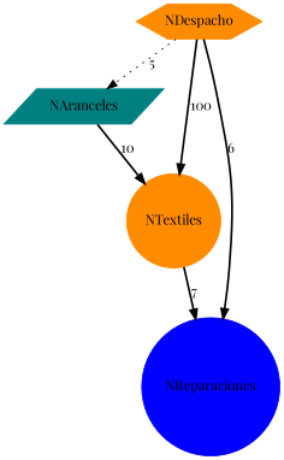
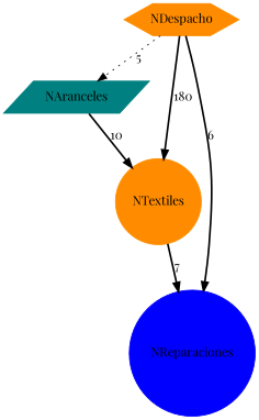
  digraph {
    fontname="Playfair Display"
    node [fillcollor="#58D27A" shape=circle style=filled color=darkorange fontname="Playfair Display"]
    edge [style=bold fontname="Playfair Display"]
    NDespacho [shape=hexagon]
    NAranceles [shape=parallelogram color=teal]
    NTextiles
    NReparaciones [color=blue]
    NDespacho -> NAranceles [label=5 style=dotted]
-   NDespacho -> NTextiles [label=100]
+   NDespacho -> NTextiles [label=180]
    NDespacho -> NReparaciones [label=6]
    NAranceles -> NTextiles [label=10]
    NTextiles -> NReparaciones [label=7]
  }
